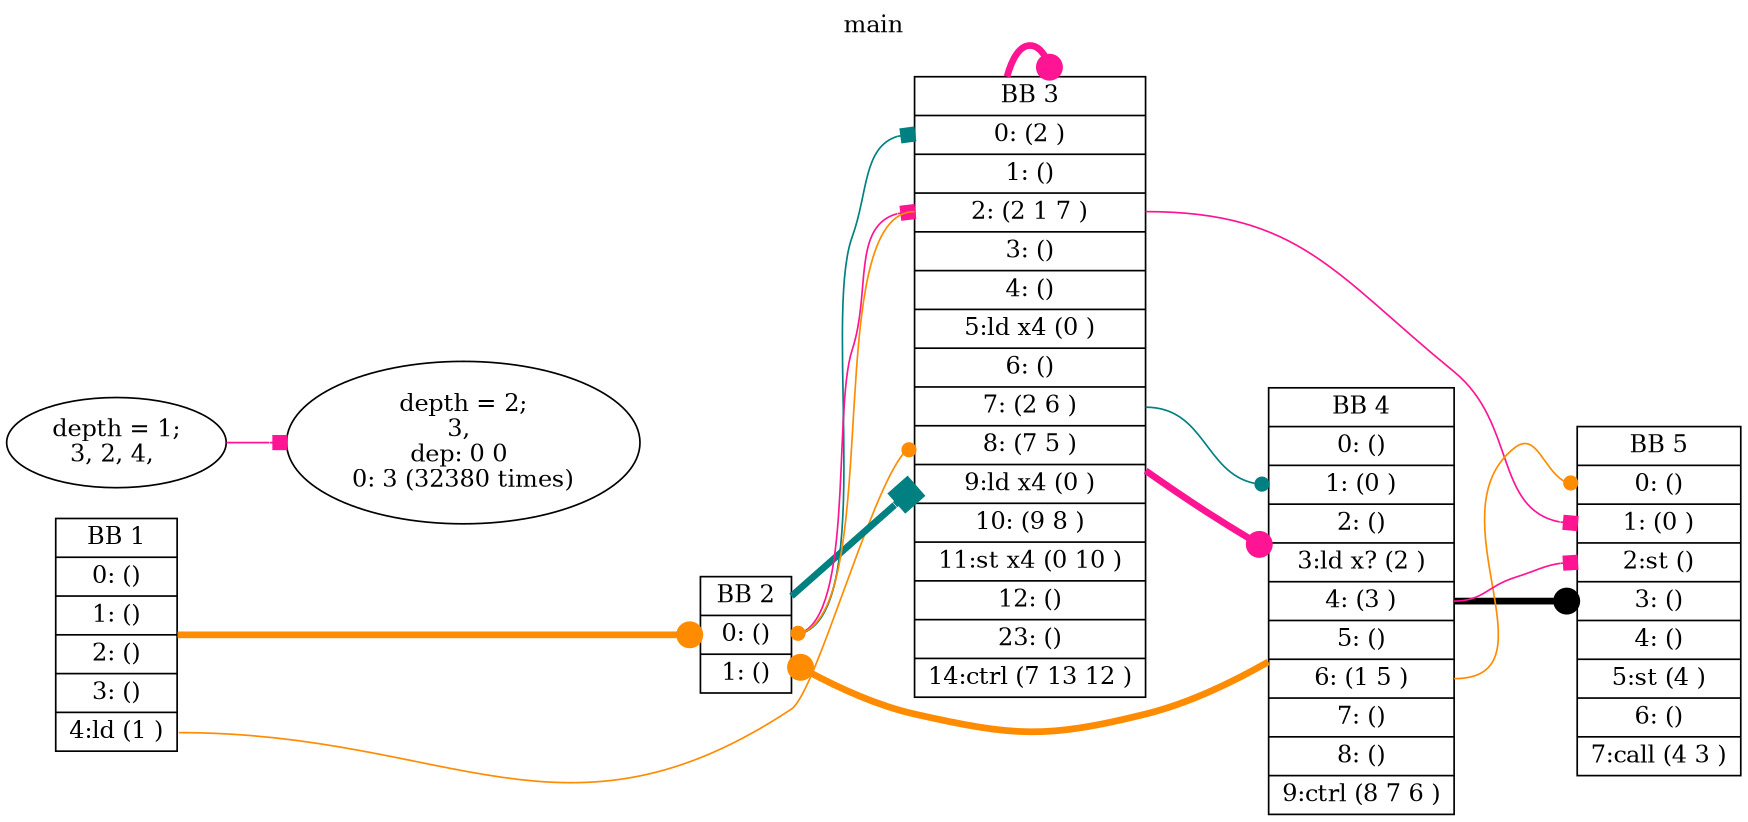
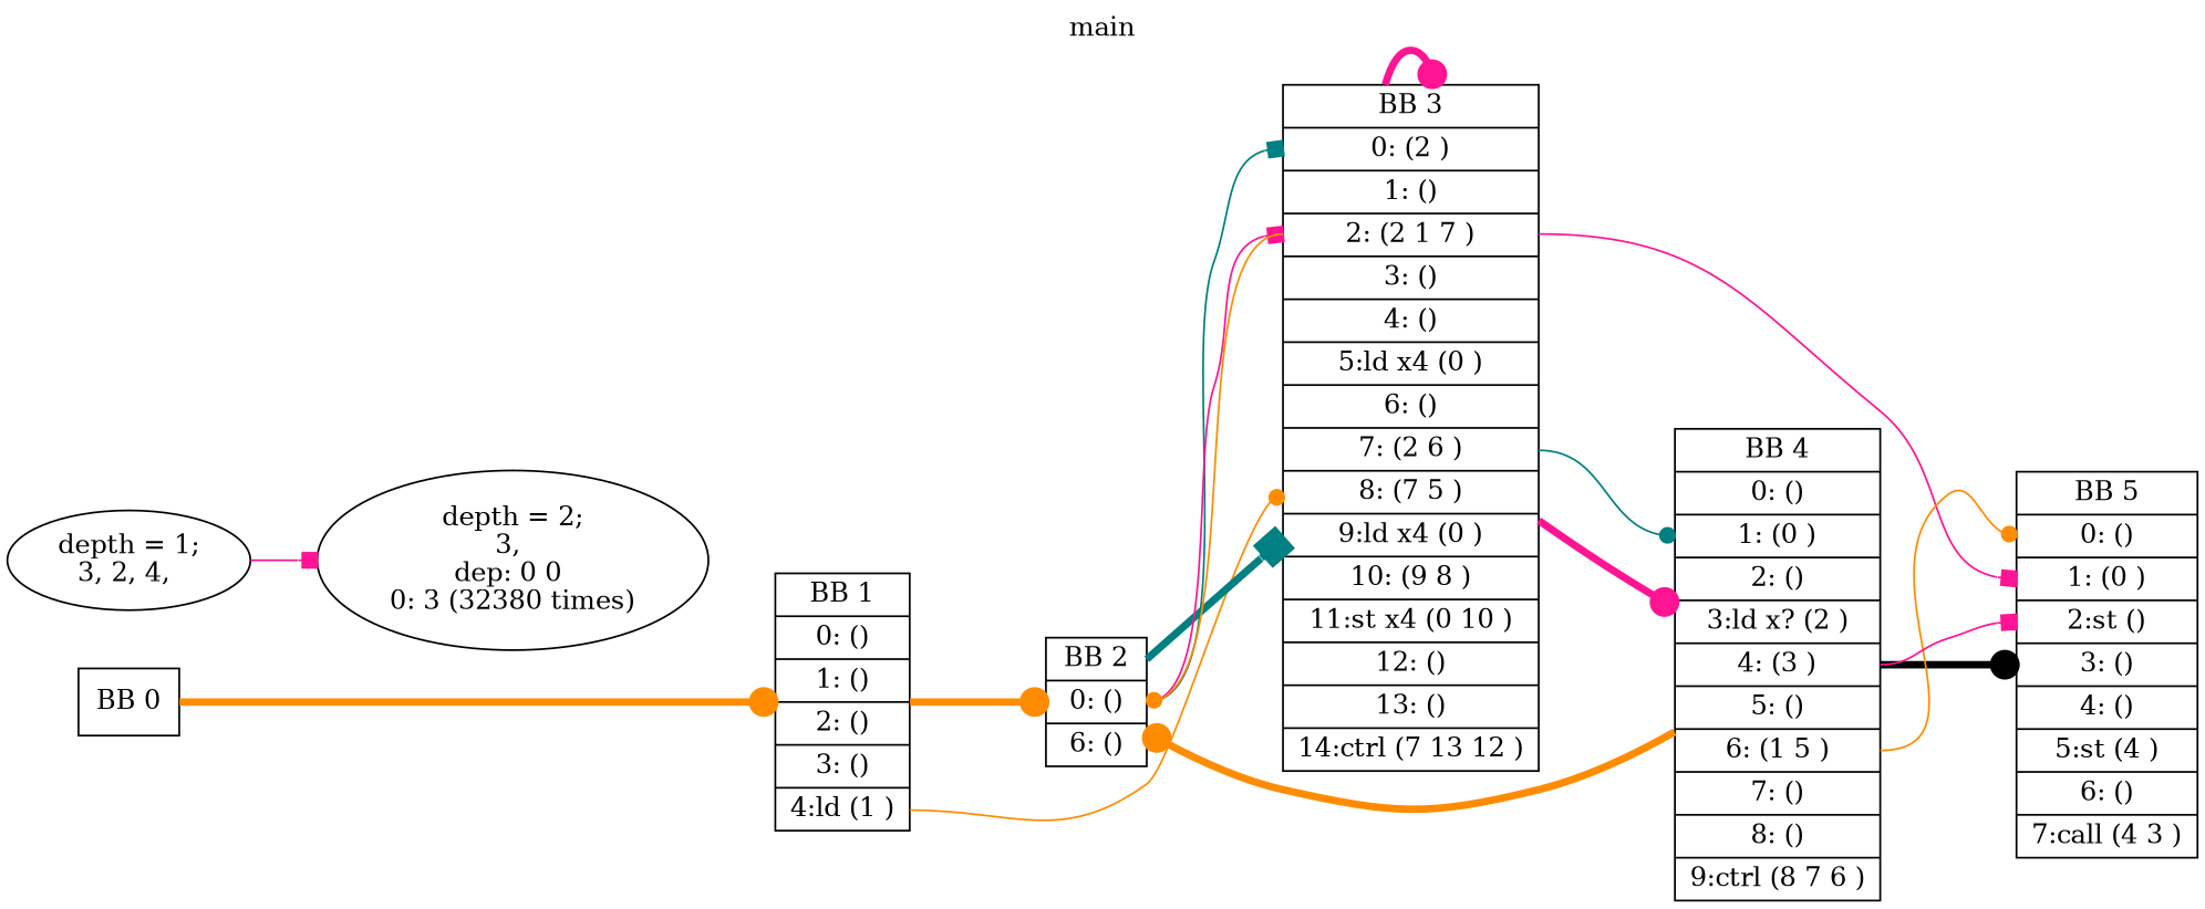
  digraph {
    label=main
    labelloc=t
    rankdir=LR
    node [shape=record]
    edge [arrowhead=dot color=darkorange weight=0.5]
+   n1 [label=" <begin> BB 0"]
    n2 [label=" <begin> BB 1| <0>0: ()| <1>1: ()| <2>2: ()| <3>3: ()| <4>4:ld (1 )"]
-   n3 [label=" <begin> BB 2| <0>0: ()| <1>1: ()"]
-   n4 [label=" <begin> BB 3| <0>0: (2 )| <1>1: ()| <2>2: (2 1 7 )| <3>3: ()| <4>4: ()| <5>5:ld x4 (0 )| <6>6: ()| <7>7: (2 6 )| <8>8: (7 5 )| <9>9:ld x4 (0 )| <10>10: (9 8 )| <11>11:st x4 (0 10 )| <12>12: ()| <13>23: ()| <14>14:ctrl (7 13 12 )"]
+   n3 [label=" <begin> BB 2| <0>0: ()| <1>6: ()"]
+   n4 [label=" <begin> BB 3| <0>0: (2 )| <1>1: ()| <2>2: (2 1 7 )| <3>3: ()| <4>4: ()| <5>5:ld x4 (0 )| <6>6: ()| <7>7: (2 6 )| <8>8: (7 5 )| <9>9:ld x4 (0 )| <10>10: (9 8 )| <11>11:st x4 (0 10 )| <12>12: ()| <13>13: ()| <14>14:ctrl (7 13 12 )"]
    n5 [label=" <begin> BB 4| <0>0: ()| <1>1: (0 )| <2>2: ()| <3>3:ld x? (2 )| <4>4: (3 )| <5>5: ()| <6>6: (1 5 )| <7>7: ()| <8>8: ()| <9>9:ctrl (8 7 6 )"]
    n6 [label=" <begin> BB 5| <0>0: ()| <1>1: (0 )| <2>2:st ()| <3>3: ()| <4>4: ()| <5>5:st (4 )| <6>6: ()| <7>7:call (4 3 )"]
    n7 [label="depth = 1;\n3, 2, 4, \n" shape=""]
    n8 [label="depth = 2;\n3, \ndep: 0 0 \n0: 3 (32380 times)\n" shape=""]
+   n1 -> n2 [arrowsize=1.5 minlen=2 penwidth=4 weight=1]
    n2 -> n3 [arrowsize=1.5 minlen=2 penwidth=4 weight=1]
    n2 -> n4 [headport=8 tailport=4]
    n3 -> n4 [arrowhead=box arrowsize=1.5 color=teal minlen=2 penwidth=4 weight=1]
    n3 -> n4 [arrowhead=box color=teal headport=0 tailport=0]
    n3 -> n4 [arrowhead=box color=deeppink headport=2 tailport=0]
    n4 -> n3 [headport=0 tailport=2]
    n4 -> n4 [arrowsize=1.5 color=deeppink minlen=2 penwidth=4 weight=1]
    n4 -> n5 [arrowsize=1.5 color=deeppink minlen=2 penwidth=4 weight=1]
    n4 -> n5 [color=teal headport=1 tailport=7]
    n4 -> n6 [arrowhead=box color=deeppink headport=1 tailport=2]
    n5 -> n3 [arrowsize=1.5 minlen=2 penwidth=4 weight=1]
    n5 -> n6 [arrowsize=1.5 color=black minlen=2 penwidth=4 weight=1]
    n5 -> n6 [headport=0 tailport=6]
    n5 -> n6 [arrowhead=box color=deeppink headport=2 tailport=4]
    n7 -> n8 [arrowhead=box color=deeppink weight=""]
  }
